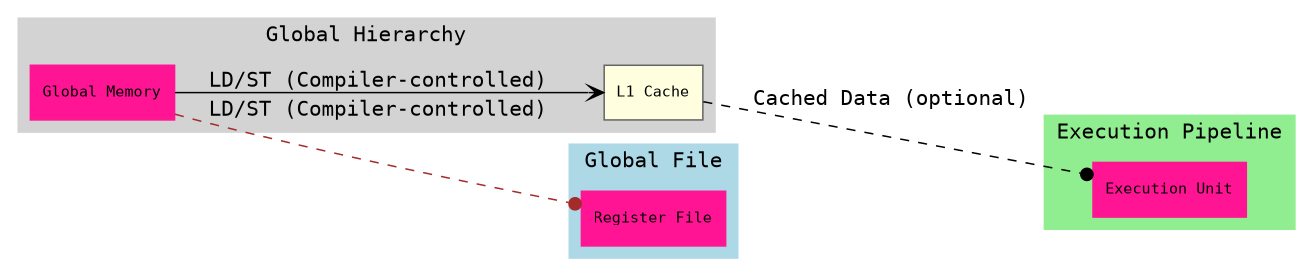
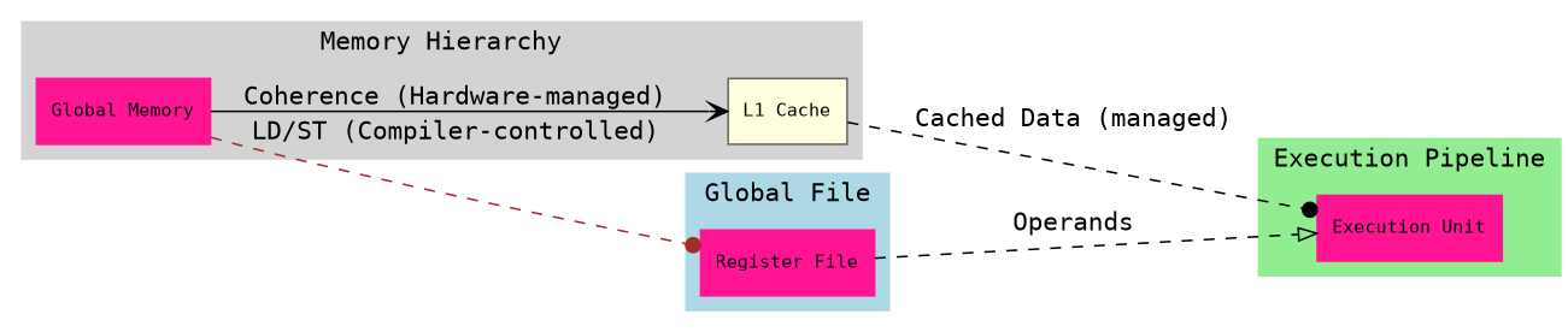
  digraph {
    fontname="DejaVu Sans Mono"
    rankdir=LR
    node [color=deeppink fontname="DejaVu Sans Mono" fontsize=10 shape=box style=filled]
    edge [arrowhead=dot color=black fontname="DejaVu Sans Mono" style=dashed]
    n1 [label="Register File"]
    n2 [label="Global Memory"]
    n3 [color=gray40 fillcolor=lightyellow label="L1 Cache"]
    n4 [label="Execution Unit"]
    subgraph cluster_1 {
      color=lightblue
      label="Global File"
      style=filled
      n1
    }
    subgraph cluster_2 {
      color=lightgray
-     label="Global Hierarchy"
+     label="Memory Hierarchy"
      style=filled
      n2
      n3
    }
    subgraph cluster_3 {
      color=lightgreen
      label="Execution Pipeline"
      style=filled
      n4
    }
+   n1 -> n4 [arrowhead=onormal label=Operands]
    n2 -> n1 [color=brown label="LD/ST (Compiler-controlled)"]
-   n2 -> n3 [arrowhead=vee label="LD/ST (Compiler-controlled)" style=solid]
-   n3 -> n4 [label="Cached Data (optional)"]
+   n2 -> n3 [arrowhead=vee label="Coherence (Hardware-managed)" style=solid]
+   n3 -> n4 [label="Cached Data (managed)"]
  }
